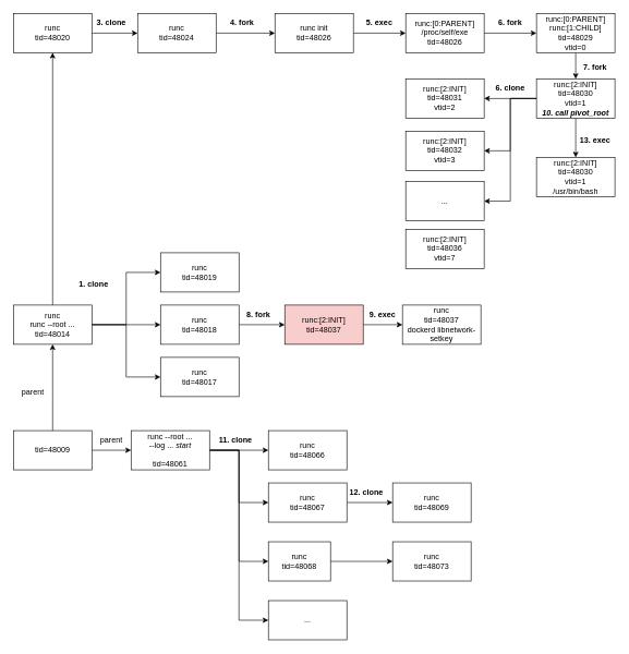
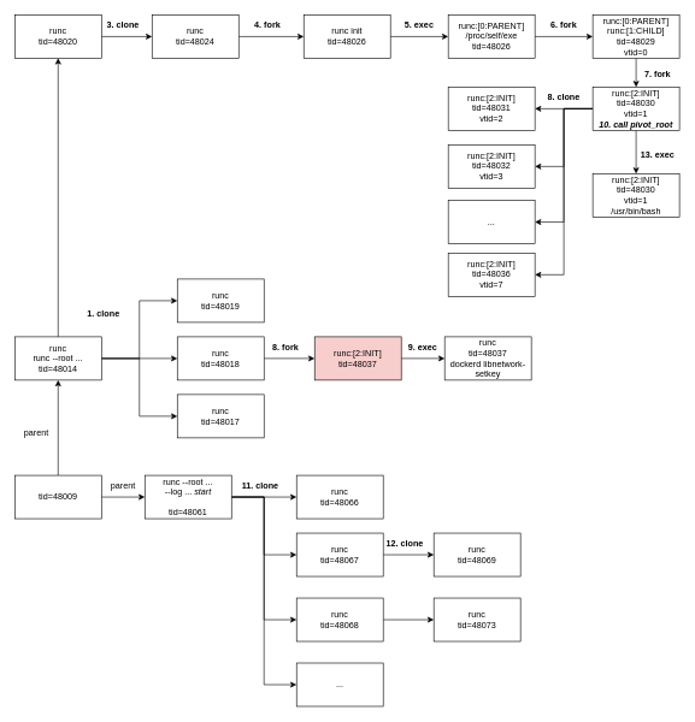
  <mxCell id="0" />
  <mxCell id="1" parent="0" />
  <mxCell id="2" style="edgeStyle=orthogonalEdgeStyle;rounded=0;orthogonalLoop=1;jettySize=auto;html=1;exitX=1;exitY=0.5;exitDx=0;exitDy=0;entryX=0;entryY=0.5;entryDx=0;entryDy=0;" parent="1" source="3" target="5" edge="1"><mxGeometry relative="1" as="geometry" /></mxCell>
  <mxCell id="3" value="runc&lt;br&gt;tid=&lt;span&gt;48024&lt;/span&gt;&lt;div class=&quot;okr-block-clipboard&quot;&gt;&lt;/div&gt;" style="rounded=0;whiteSpace=wrap;html=1;" parent="1" vertex="1"><mxGeometry x="210" y="20" width="120" height="60" as="geometry" /></mxCell>
  <mxCell id="4" style="edgeStyle=orthogonalEdgeStyle;rounded=0;orthogonalLoop=1;jettySize=auto;html=1;exitX=1;exitY=0.5;exitDx=0;exitDy=0;entryX=0;entryY=0.5;entryDx=0;entryDy=0;" parent="1" source="5" target="18" edge="1"><mxGeometry relative="1" as="geometry" /></mxCell>
  <mxCell id="5" value="runc init&lt;br&gt;tid=&lt;span&gt;48026&lt;/span&gt;&lt;div class=&quot;okr-block-clipboard&quot;&gt;&lt;/div&gt;" style="rounded=0;whiteSpace=wrap;html=1;" parent="1" vertex="1"><mxGeometry x="420" y="20" width="120" height="60" as="geometry" /></mxCell>
  <mxCell id="6" value="&lt;b&gt;4. fork&lt;/b&gt;" style="text;html=1;strokeColor=none;fillColor=none;align=center;verticalAlign=middle;whiteSpace=wrap;rounded=0;" parent="1" vertex="1"><mxGeometry x="340" y="20" width="60" height="30" as="geometry" /></mxCell>
  <mxCell id="7" style="edgeStyle=orthogonalEdgeStyle;rounded=0;orthogonalLoop=1;jettySize=auto;html=1;exitX=0.5;exitY=1;exitDx=0;exitDy=0;entryX=0.5;entryY=0;entryDx=0;entryDy=0;" parent="1" source="8" target="14" edge="1"><mxGeometry relative="1" as="geometry" /></mxCell>
  <mxCell id="8" value="&lt;div class=&quot;okr-block-clipboard&quot;&gt;&lt;/div&gt;&lt;div&gt; runc:[0:PARENT]&lt;/div&gt;&lt;div&gt;runc:[1:CHILD]&lt;br&gt;&lt;/div&gt;tid=48029&lt;br&gt;vtid=0" style="rounded=0;whiteSpace=wrap;html=1;" parent="1" vertex="1"><mxGeometry x="820" y="20" width="120" height="60" as="geometry" /></mxCell>
  <mxCell id="9" style="edgeStyle=orthogonalEdgeStyle;rounded=0;orthogonalLoop=1;jettySize=auto;html=1;exitX=0;exitY=0.5;exitDx=0;exitDy=0;entryX=1;entryY=0.5;entryDx=0;entryDy=0;" parent="1" source="14" target="23" edge="1"><mxGeometry relative="1" as="geometry" /></mxCell>
  <mxCell id="10" style="edgeStyle=orthogonalEdgeStyle;rounded=0;orthogonalLoop=1;jettySize=auto;html=1;exitX=0.5;exitY=1;exitDx=0;exitDy=0;entryX=0.5;entryY=0;entryDx=0;entryDy=0;" parent="1" source="14" target="35" edge="1"><mxGeometry relative="1" as="geometry" /></mxCell>
  <mxCell id="11" style="edgeStyle=orthogonalEdgeStyle;rounded=0;orthogonalLoop=1;jettySize=auto;html=1;exitX=0;exitY=0.5;exitDx=0;exitDy=0;entryX=1;entryY=0.5;entryDx=0;entryDy=0;" parent="1" source="14" target="25" edge="1"><mxGeometry relative="1" as="geometry" /></mxCell>
  <mxCell id="12" style="edgeStyle=orthogonalEdgeStyle;rounded=0;orthogonalLoop=1;jettySize=auto;html=1;exitX=0;exitY=0.5;exitDx=0;exitDy=0;entryX=1;entryY=0.5;entryDx=0;entryDy=0;" parent="1" source="14" target="26" edge="1"><mxGeometry relative="1" as="geometry" /></mxCell>
+ <mxCell id="13" style="edgeStyle=orthogonalEdgeStyle;rounded=0;orthogonalLoop=1;jettySize=auto;html=1;exitX=0;exitY=0.5;exitDx=0;exitDy=0;entryX=1;entryY=0.5;entryDx=0;entryDy=0;" parent="1" source="14" target="27" edge="1"><mxGeometry relative="1" as="geometry" /></mxCell>
  <mxCell id="14" value="&lt;div class=&quot;okr-block-clipboard&quot;&gt;&lt;/div&gt;&lt;div&gt;&lt;div class=&quot;okr-block-clipboard&quot;&gt;&lt;/div&gt;&lt;div&gt;runc:[2:INIT]&lt;/div&gt;&lt;/div&gt;tid=&lt;span&gt;48030&lt;br&gt;vtid=1&lt;br&gt;&lt;b&gt;&lt;i&gt;10. call pivot_root&lt;/i&gt;&lt;/b&gt;&lt;br&gt;&lt;/span&gt;&lt;div class=&quot;okr-block-clipboard&quot;&gt;&lt;/div&gt;" style="rounded=0;whiteSpace=wrap;html=1;" parent="1" vertex="1"><mxGeometry x="820" y="120" width="120" height="60" as="geometry" /></mxCell>
  <mxCell id="15" style="edgeStyle=orthogonalEdgeStyle;rounded=0;orthogonalLoop=1;jettySize=auto;html=1;exitX=1;exitY=0.5;exitDx=0;exitDy=0;entryX=0;entryY=0.5;entryDx=0;entryDy=0;" parent="1" source="16" target="3" edge="1"><mxGeometry relative="1" as="geometry" /></mxCell>
  <mxCell id="16" value="runc&lt;br&gt;tid=48020" style="rounded=0;whiteSpace=wrap;html=1;" parent="1" vertex="1"><mxGeometry x="20" y="20" width="120" height="60" as="geometry" /></mxCell>
  <mxCell id="17" style="edgeStyle=orthogonalEdgeStyle;rounded=0;orthogonalLoop=1;jettySize=auto;html=1;exitX=1;exitY=0.5;exitDx=0;exitDy=0;entryX=0;entryY=0.5;entryDx=0;entryDy=0;" parent="1" source="18" target="8" edge="1"><mxGeometry relative="1" as="geometry" /></mxCell>
  <mxCell id="18" value="runc:[0:PARENT]&lt;br&gt;/proc/self/exe&lt;br&gt;tid=48026" style="rounded=0;whiteSpace=wrap;html=1;" parent="1" vertex="1"><mxGeometry x="620" y="20" width="120" height="60" as="geometry" /></mxCell>
  <mxCell id="19" value="&lt;b&gt;5. exec&lt;/b&gt;" style="text;html=1;strokeColor=none;fillColor=none;align=center;verticalAlign=middle;whiteSpace=wrap;rounded=0;" parent="1" vertex="1"><mxGeometry x="550" y="20" width="60" height="30" as="geometry" /></mxCell>
  <mxCell id="20" value="&lt;b&gt;3. clone&lt;/b&gt;" style="text;html=1;strokeColor=none;fillColor=none;align=center;verticalAlign=middle;whiteSpace=wrap;rounded=0;" parent="1" vertex="1"><mxGeometry x="140" y="20" width="60" height="30" as="geometry" /></mxCell>
  <mxCell id="21" value="&lt;b&gt;6. fork&lt;/b&gt;" style="text;html=1;strokeColor=none;fillColor=none;align=center;verticalAlign=middle;whiteSpace=wrap;rounded=0;" parent="1" vertex="1"><mxGeometry x="750" y="20" width="60" height="30" as="geometry" /></mxCell>
  <mxCell id="22" value="&lt;b&gt;7. fork&lt;/b&gt;" style="text;html=1;strokeColor=none;fillColor=none;align=center;verticalAlign=middle;whiteSpace=wrap;rounded=0;" parent="1" vertex="1"><mxGeometry x="880" y="87" width="60" height="30" as="geometry" /></mxCell>
  <mxCell id="23" value="&lt;div class=&quot;okr-block-clipboard&quot;&gt;&lt;/div&gt;&lt;div&gt;&lt;div class=&quot;okr-block-clipboard&quot;&gt;&lt;/div&gt;&lt;div&gt;runc:[2:INIT]&lt;/div&gt;&lt;/div&gt;tid=&lt;span&gt;48031&lt;br&gt;vtid=2&lt;br&gt;&lt;/span&gt;&lt;div class=&quot;okr-block-clipboard&quot;&gt;&lt;/div&gt;" style="rounded=0;whiteSpace=wrap;html=1;" parent="1" vertex="1"><mxGeometry x="620" y="120" width="120" height="60" as="geometry" /></mxCell>
- <mxCell id="24" value="&lt;b&gt;6. clone&lt;/b&gt;" style="text;html=1;strokeColor=none;fillColor=none;align=center;verticalAlign=middle;whiteSpace=wrap;rounded=0;" parent="1" vertex="1"><mxGeometry x="750" y="120" width="60" height="30" as="geometry" /></mxCell>
+ <mxCell id="24" value="&lt;b&gt;8. clone&lt;/b&gt;" style="text;html=1;strokeColor=none;fillColor=none;align=center;verticalAlign=middle;whiteSpace=wrap;rounded=0;" parent="1" vertex="1"><mxGeometry x="750" y="120" width="60" height="30" as="geometry" /></mxCell>
  <mxCell id="25" value="&lt;div class=&quot;okr-block-clipboard&quot;&gt;&lt;/div&gt;&lt;div&gt;&lt;div class=&quot;okr-block-clipboard&quot;&gt;&lt;/div&gt;&lt;div&gt;runc:[2:INIT]&lt;/div&gt;&lt;/div&gt;tid=&lt;span&gt;48032&lt;br&gt;vtid=3&lt;br&gt;&lt;/span&gt;&lt;div class=&quot;okr-block-clipboard&quot;&gt;&lt;/div&gt;" style="rounded=0;whiteSpace=wrap;html=1;" parent="1" vertex="1"><mxGeometry x="620" y="200" width="120" height="60" as="geometry" /></mxCell>
  <mxCell id="26" value="&lt;div class=&quot;okr-block-clipboard&quot;&gt;&lt;/div&gt;&lt;div&gt;&lt;div class=&quot;okr-block-clipboard&quot;&gt;&lt;/div&gt;&lt;div&gt;&lt;/div&gt;&lt;/div&gt;&lt;span&gt;...&lt;br&gt;&lt;/span&gt;&lt;div class=&quot;okr-block-clipboard&quot;&gt;&lt;/div&gt;" style="rounded=0;whiteSpace=wrap;html=1;" parent="1" vertex="1"><mxGeometry x="620" y="277" width="120" height="60" as="geometry" /></mxCell>
  <mxCell id="27" value="&lt;div class=&quot;okr-block-clipboard&quot;&gt;&lt;/div&gt;&lt;div&gt;&lt;div class=&quot;okr-block-clipboard&quot;&gt;&lt;/div&gt;&lt;div&gt;runc:[2:INIT]&lt;/div&gt;&lt;/div&gt;tid=&lt;span&gt;48036&lt;br&gt;vtid=7&lt;br&gt;&lt;/span&gt;&lt;div class=&quot;okr-block-clipboard&quot;&gt;&lt;/div&gt;" style="rounded=0;whiteSpace=wrap;html=1;" parent="1" vertex="1"><mxGeometry x="620" y="350" width="120" height="60" as="geometry" /></mxCell>
  <mxCell id="28" style="edgeStyle=orthogonalEdgeStyle;rounded=0;orthogonalLoop=1;jettySize=auto;html=1;exitX=1;exitY=0.5;exitDx=0;exitDy=0;entryX=0;entryY=0.5;entryDx=0;entryDy=0;" parent="1" source="29" target="30" edge="1"><mxGeometry relative="1" as="geometry" /></mxCell>
  <mxCell id="29" value="&lt;div class=&quot;okr-block-clipboard&quot;&gt;&lt;/div&gt;&lt;div&gt;&lt;div class=&quot;okr-block-clipboard&quot;&gt;&lt;/div&gt;&lt;div&gt;runc:[2:INIT]&lt;/div&gt;&lt;/div&gt;tid=&lt;span&gt;48037&lt;br&gt;&lt;/span&gt;&lt;div class=&quot;okr-block-clipboard&quot;&gt;&lt;/div&gt;" style="rounded=0;whiteSpace=wrap;html=1;fillColor=#f8cecc;" parent="1" vertex="1"><mxGeometry x="435" y="466" width="120" height="60" as="geometry" /></mxCell>
  <mxCell id="30" value="&lt;div&gt;runc&lt;/div&gt;tid=48037&lt;br&gt;dockerd libnetwork-setkey" style="rounded=0;whiteSpace=wrap;html=1;" parent="1" vertex="1"><mxGeometry x="615" y="466" width="120" height="60" as="geometry" /></mxCell>
  <mxCell id="31" value="&lt;b&gt;9. exec&lt;/b&gt;" style="text;html=1;strokeColor=none;fillColor=none;align=center;verticalAlign=middle;whiteSpace=wrap;rounded=0;" parent="1" vertex="1"><mxGeometry x="555" y="466" width="60" height="30" as="geometry" /></mxCell>
  <mxCell id="32" style="edgeStyle=orthogonalEdgeStyle;rounded=0;orthogonalLoop=1;jettySize=auto;html=1;exitX=1;exitY=0.5;exitDx=0;exitDy=0;entryX=0;entryY=0.5;entryDx=0;entryDy=0;" parent="1" source="33" target="29" edge="1"><mxGeometry relative="1" as="geometry" /></mxCell>
  <mxCell id="33" value="&lt;div class=&quot;okr-block-clipboard&quot;&gt;&lt;/div&gt;&lt;div&gt;&lt;div class=&quot;okr-block-clipboard&quot;&gt;&lt;/div&gt;&lt;div&gt;runc&lt;/div&gt;&lt;/div&gt;tid=&lt;span&gt;48018&lt;br&gt;&lt;/span&gt;&lt;div class=&quot;okr-block-clipboard&quot;&gt;&lt;/div&gt;" style="rounded=0;whiteSpace=wrap;html=1;" parent="1" vertex="1"><mxGeometry x="245" y="466" width="120" height="60" as="geometry" /></mxCell>
  <mxCell id="34" value="&lt;b&gt;8. fork&lt;/b&gt;" style="text;html=1;strokeColor=none;fillColor=none;align=center;verticalAlign=middle;whiteSpace=wrap;rounded=0;" parent="1" vertex="1"><mxGeometry x="365" y="466" width="60" height="30" as="geometry" /></mxCell>
  <mxCell id="35" value="&lt;div&gt;runc:[2:INIT]&lt;/div&gt;tid=48030&lt;br&gt;vtid=1&lt;br&gt;/usr/bin/bash" style="rounded=0;whiteSpace=wrap;html=1;" parent="1" vertex="1"><mxGeometry x="820" y="240" width="120" height="60" as="geometry" /></mxCell>
  <mxCell id="36" value="&lt;b&gt;13. exec&lt;/b&gt;" style="text;html=1;strokeColor=none;fillColor=none;align=center;verticalAlign=middle;whiteSpace=wrap;rounded=0;" parent="1" vertex="1"><mxGeometry x="880" y="200" width="60" height="30" as="geometry" /></mxCell>
  <mxCell id="37" style="edgeStyle=orthogonalEdgeStyle;rounded=0;orthogonalLoop=1;jettySize=auto;html=1;exitX=1;exitY=0.5;exitDx=0;exitDy=0;entryX=0;entryY=0.5;entryDx=0;entryDy=0;" parent="1" source="41" target="33" edge="1"><mxGeometry relative="1" as="geometry" /></mxCell>
  <mxCell id="38" style="edgeStyle=orthogonalEdgeStyle;rounded=0;orthogonalLoop=1;jettySize=auto;html=1;exitX=0.5;exitY=0;exitDx=0;exitDy=0;entryX=0.5;entryY=1;entryDx=0;entryDy=0;" parent="1" source="41" target="16" edge="1"><mxGeometry relative="1" as="geometry" /></mxCell>
  <mxCell id="39" style="edgeStyle=orthogonalEdgeStyle;rounded=0;orthogonalLoop=1;jettySize=auto;html=1;exitX=1;exitY=0.5;exitDx=0;exitDy=0;entryX=0;entryY=0.5;entryDx=0;entryDy=0;" edge="1" parent="1" source="41" target="44"><mxGeometry relative="1" as="geometry" /></mxCell>
  <mxCell id="40" style="edgeStyle=orthogonalEdgeStyle;rounded=0;orthogonalLoop=1;jettySize=auto;html=1;exitX=1;exitY=0.5;exitDx=0;exitDy=0;entryX=0;entryY=0.5;entryDx=0;entryDy=0;" edge="1" parent="1" source="41" target="43"><mxGeometry relative="1" as="geometry" /></mxCell>
  <mxCell id="41" value="&lt;div class=&quot;okr-block-clipboard&quot;&gt;&lt;/div&gt;&lt;div&gt;&lt;div class=&quot;okr-block-clipboard&quot;&gt;&lt;/div&gt;&lt;div&gt;runc&lt;/div&gt;&lt;/div&gt;&lt;div&gt;runc --root ...&lt;/div&gt;tid=&lt;span&gt;48014&lt;br&gt;&lt;/span&gt;&lt;div class=&quot;okr-block-clipboard&quot;&gt;&lt;/div&gt;" style="rounded=0;whiteSpace=wrap;html=1;" parent="1" vertex="1"><mxGeometry x="20" y="466" width="120" height="60" as="geometry" /></mxCell>
  <mxCell id="42" value="&lt;b&gt;1. clone&lt;/b&gt;" style="text;html=1;strokeColor=none;fillColor=none;align=center;verticalAlign=middle;whiteSpace=wrap;rounded=0;" parent="1" vertex="1"><mxGeometry x="113" y="420" width="60" height="30" as="geometry" /></mxCell>
  <mxCell id="43" value="&lt;div class=&quot;okr-block-clipboard&quot;&gt;&lt;/div&gt;&lt;div&gt;&lt;div class=&quot;okr-block-clipboard&quot;&gt;&lt;/div&gt;&lt;div&gt;runc&lt;/div&gt;&lt;/div&gt;tid=&lt;span&gt;48019&lt;br&gt;&lt;/span&gt;&lt;div class=&quot;okr-block-clipboard&quot;&gt;&lt;/div&gt;" style="rounded=0;whiteSpace=wrap;html=1;" vertex="1" parent="1"><mxGeometry x="245" y="386" width="120" height="60" as="geometry" /></mxCell>
  <mxCell id="44" value="&lt;div class=&quot;okr-block-clipboard&quot;&gt;&lt;/div&gt;&lt;div&gt;&lt;div class=&quot;okr-block-clipboard&quot;&gt;&lt;/div&gt;&lt;div&gt;runc&lt;/div&gt;&lt;/div&gt;tid=&lt;span&gt;48017&lt;br&gt;&lt;/span&gt;&lt;div class=&quot;okr-block-clipboard&quot;&gt;&lt;/div&gt;" style="rounded=0;whiteSpace=wrap;html=1;" vertex="1" parent="1"><mxGeometry x="245" y="546" width="120" height="60" as="geometry" /></mxCell>
  <mxCell id="45" style="edgeStyle=orthogonalEdgeStyle;rounded=0;orthogonalLoop=1;jettySize=auto;html=1;exitX=1;exitY=0.5;exitDx=0;exitDy=0;entryX=0;entryY=0.5;entryDx=0;entryDy=0;" edge="1" parent="1" source="47" target="52"><mxGeometry relative="1" as="geometry" /></mxCell>
  <mxCell id="46" style="edgeStyle=orthogonalEdgeStyle;rounded=0;orthogonalLoop=1;jettySize=auto;html=1;exitX=0.5;exitY=0;exitDx=0;exitDy=0;entryX=0.5;entryY=1;entryDx=0;entryDy=0;" edge="1" parent="1" source="47" target="41"><mxGeometry relative="1" as="geometry" /></mxCell>
  <mxCell id="47" value="tid=48009" style="rounded=0;whiteSpace=wrap;html=1;" vertex="1" parent="1"><mxGeometry x="20" y="658" width="120" height="60" as="geometry" /></mxCell>
  <mxCell id="48" style="edgeStyle=orthogonalEdgeStyle;rounded=0;orthogonalLoop=1;jettySize=auto;html=1;exitX=1;exitY=0.5;exitDx=0;exitDy=0;entryX=0;entryY=0.5;entryDx=0;entryDy=0;" edge="1" parent="1" source="52" target="53"><mxGeometry relative="1" as="geometry" /></mxCell>
  <mxCell id="49" style="edgeStyle=orthogonalEdgeStyle;rounded=0;orthogonalLoop=1;jettySize=auto;html=1;exitX=1;exitY=0.5;exitDx=0;exitDy=0;entryX=0;entryY=0.5;entryDx=0;entryDy=0;" edge="1" parent="1" source="52" target="55"><mxGeometry relative="1" as="geometry" /></mxCell>
  <mxCell id="50" style="edgeStyle=orthogonalEdgeStyle;rounded=0;orthogonalLoop=1;jettySize=auto;html=1;exitX=1;exitY=0.5;exitDx=0;exitDy=0;entryX=0;entryY=0.5;entryDx=0;entryDy=0;" edge="1" parent="1" source="52" target="57"><mxGeometry relative="1" as="geometry" /></mxCell>
  <mxCell id="51" style="edgeStyle=orthogonalEdgeStyle;rounded=0;orthogonalLoop=1;jettySize=auto;html=1;exitX=1;exitY=0.5;exitDx=0;exitDy=0;entryX=0;entryY=0.5;entryDx=0;entryDy=0;" edge="1" parent="1" source="52" target="59"><mxGeometry relative="1" as="geometry" /></mxCell>
  <mxCell id="52" value="runc --root ... &lt;br&gt;--log ... &lt;i&gt;start&lt;/i&gt;&lt;br&gt;&lt;br&gt;tid=48061" style="rounded=0;whiteSpace=wrap;html=1;" vertex="1" parent="1"><mxGeometry x="200" y="658" width="120" height="60" as="geometry" /></mxCell>
  <mxCell id="53" value="runc&lt;br&gt;tid=48066" style="rounded=0;whiteSpace=wrap;html=1;" vertex="1" parent="1"><mxGeometry x="410" y="658" width="120" height="60" as="geometry" /></mxCell>
  <mxCell id="54" style="edgeStyle=orthogonalEdgeStyle;rounded=0;orthogonalLoop=1;jettySize=auto;html=1;exitX=1;exitY=0.5;exitDx=0;exitDy=0;entryX=0;entryY=0.5;entryDx=0;entryDy=0;" edge="1" parent="1" source="55" target="58"><mxGeometry relative="1" as="geometry" /></mxCell>
  <mxCell id="55" value="runc&lt;br&gt;tid=48067" style="rounded=0;whiteSpace=wrap;html=1;" vertex="1" parent="1"><mxGeometry x="410" y="738" width="120" height="60" as="geometry" /></mxCell>
  <mxCell id="56" style="edgeStyle=orthogonalEdgeStyle;rounded=0;orthogonalLoop=1;jettySize=auto;html=1;exitX=1;exitY=0.5;exitDx=0;exitDy=0;entryX=0;entryY=0.5;entryDx=0;entryDy=0;" edge="1" parent="1" source="57" target="60"><mxGeometry relative="1" as="geometry" /></mxCell>
- <mxCell id="57" value="runc&lt;br&gt;tid=48068" style="rounded=0;whiteSpace=wrap;html=1;" vertex="1" parent="1"><mxGeometry x="410" y="828" width="95" height="60" as="geometry" /></mxCell>
+ <mxCell id="57" value="runc&lt;br&gt;tid=48068" style="rounded=0;whiteSpace=wrap;html=1;" vertex="1" parent="1"><mxGeometry x="410" y="828" width="120" height="60" as="geometry" /></mxCell>
  <mxCell id="58" value="runc&lt;br&gt;tid=48069" style="rounded=0;whiteSpace=wrap;html=1;" vertex="1" parent="1"><mxGeometry x="600" y="738" width="120" height="60" as="geometry" /></mxCell>
  <mxCell id="59" value="..." style="rounded=0;whiteSpace=wrap;html=1;" vertex="1" parent="1"><mxGeometry x="410" y="918" width="120" height="60" as="geometry" /></mxCell>
  <mxCell id="60" value="runc&lt;br&gt;tid=48073" style="rounded=0;whiteSpace=wrap;html=1;" vertex="1" parent="1"><mxGeometry x="600" y="828" width="120" height="60" as="geometry" /></mxCell>
  <mxCell id="61" value="parent" style="text;html=1;strokeColor=none;fillColor=none;align=center;verticalAlign=middle;whiteSpace=wrap;rounded=0;" vertex="1" parent="1"><mxGeometry x="20" y="585" width="60" height="30" as="geometry" /></mxCell>
  <mxCell id="62" value="parent" style="text;html=1;strokeColor=none;fillColor=none;align=center;verticalAlign=middle;whiteSpace=wrap;rounded=0;" vertex="1" parent="1"><mxGeometry x="140" y="658" width="60" height="30" as="geometry" /></mxCell>
  <mxCell id="63" value="&lt;b&gt;11. clone&lt;/b&gt;" style="text;html=1;strokeColor=none;fillColor=none;align=center;verticalAlign=middle;whiteSpace=wrap;rounded=0;" vertex="1" parent="1"><mxGeometry x="330" y="658" width="60" height="30" as="geometry" /></mxCell>
  <mxCell id="64" value="&lt;b&gt;12. clone&lt;/b&gt;" style="text;html=1;strokeColor=none;fillColor=none;align=center;verticalAlign=middle;whiteSpace=wrap;rounded=0;" vertex="1" parent="1"><mxGeometry x="530" y="738" width="60" height="30" as="geometry" /></mxCell>
